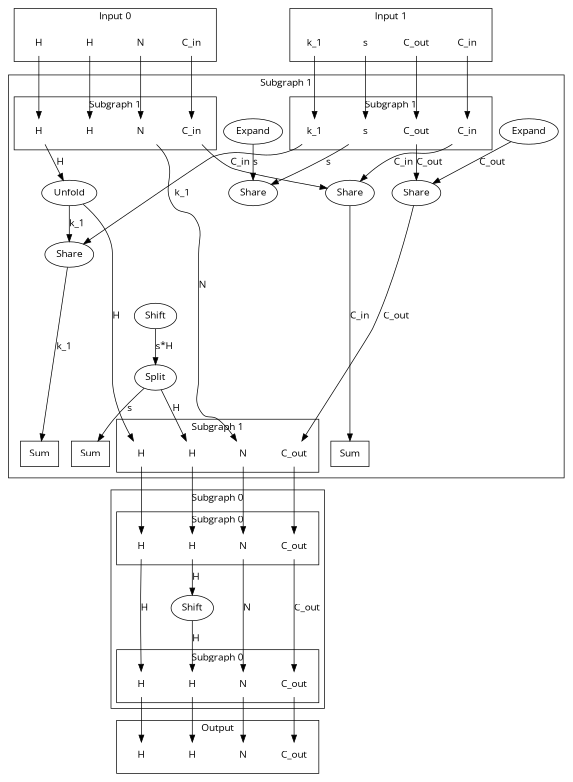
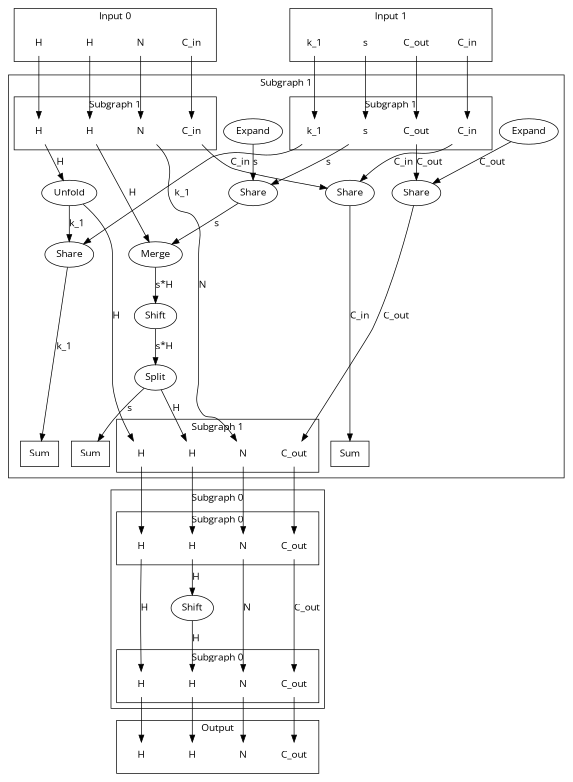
  digraph {
    newrank=true
    fontname="Open Sans"
    node [shape=none fontname="Open Sans"]
    edge [fontname="Open Sans"]
    n1 [label=N]
    n2 [label=C_in]
    n3 [label=H]
    n4 [label=H]
    n5 [label=C_out]
    n6 [label=C_in]
    n7 [label=s]
    n8 [label=k_1]
    n9 [label=N]
    n10 [label=C_out]
    n11 [label=H]
    n12 [label=H]
    n13 [label=N]
    n14 [label=C_out]
    n15 [label=H]
    n16 [label=H]
    n17 [label=Shift shape=""]
    n18 [label=Sum shape=box]
    n19 [label=Sum shape=box]
    n20 [label=Sum shape=box]
    n21 [label=N]
    n22 [label=C_out]
    n23 [label=H]
    n24 [label=H]
    n25 [label=N]
    n26 [label=C_in]
    n27 [label=H]
    n28 [label=H]
    n29 [label=C_out]
    n30 [label=C_in]
    n31 [label=s]
    n32 [label=k_1]
    n33 [label=Share shape=""]
+   n34 [label=Merge shape=""]
    n35 [label=Unfold shape=""]
    n36 [label=Share shape=""]
    n37 [label=Share shape=""]
    n38 [label=Share shape=""]
    n39 [label=Expand shape=""]
    n40 [label=Expand shape=""]
    n41 [label=Shift shape=""]
    n42 [label=Split shape=""]
    n43 [label=N]
    n44 [label=C_out]
    n45 [label=H]
    n46 [label=H]
    subgraph sub_1 {
      rank=same
      n1
      n2
      n3
      n4
      n5
      n6
      n7
      n8
    }
    subgraph cluster_2 {
      label="Subgraph 0"
      n17
      subgraph sub_3 {
        label="Subgraph 0"
        rank=same
        n9
        n10
        n11
        n12
      }
      subgraph sub_4 {
        label="Subgraph 0"
        rank=same
        n13
        n14
        n15
        n16
      }
      subgraph cluster_5 {
        n9
        n10
        n11
        n12
      }
      subgraph cluster_6 {
        n13
        n14
        n15
        n16
      }
    }
    subgraph cluster_7 {
      label="Subgraph 1"
      n33
+     n34
      n35
      n36
      n37
      n38
      n39
      n40
      n41
      n42
      subgraph sub_8 {
        label="Subgraph 1"
        rank=same
        n18
        n19
        n20
        n21
        n22
        n23
        n24
      }
      subgraph sub_9 {
        label="Subgraph 1"
        rank=same
        n25
        n26
        n27
        n28
        n29
        n30
        n31
        n32
      }
      subgraph cluster_10 {
        n21
        n22
        n23
        n24
      }
      subgraph cluster_11 {
        n25
        n26
        n27
        n28
      }
      subgraph cluster_12 {
        n29
        n30
        n31
        n32
      }
    }
    subgraph cluster_13 {
      label="Input 0"
      n1
      n2
      n3
      n4
    }
    subgraph cluster_14 {
      label="Input 1"
      n5
      n6
      n7
      n8
    }
    subgraph cluster_15 {
      label=Output
      n43
      n44
      n45
      n46
    }
    n1 -> n25
    n2 -> n26
    n3 -> n27
    n4 -> n28
    n5 -> n29
    n6 -> n30
    n7 -> n31
    n8 -> n32
    n9 -> n43
    n10 -> n44
    n11 -> n45
    n12 -> n46
    n13 -> n9 [label=N]
    n14 -> n10 [label=C_out]
    n15 -> n17 [label=H]
    n16 -> n12 [label=H]
    n17 -> n11 [label=H]
    n21 -> n13
    n22 -> n14
    n23 -> n15
    n24 -> n16
    n25 -> n21 [label=N]
    n26 -> n33 [label=C_in]
+   n27 -> n34 [label=H]
    n28 -> n35 [label=H]
    n29 -> n36 [label=C_out]
    n30 -> n33 [label=C_in]
    n31 -> n37 [label=s]
    n32 -> n38 [label=k_1]
    n33 -> n18 [label=C_in]
+   n34 -> n41 [label="s*H"]
    n35 -> n24 [label=H]
    n35 -> n38 [label=k_1]
    n36 -> n22 [label=C_out]
+   n37 -> n34 [label=s]
    n38 -> n20 [label=k_1]
    n39 -> n36 [label=C_out]
    n40 -> n37 [label=s]
    n41 -> n42 [label="s*H"]
    n42 -> n19 [label=s]
    n42 -> n23 [label=H]
  }
